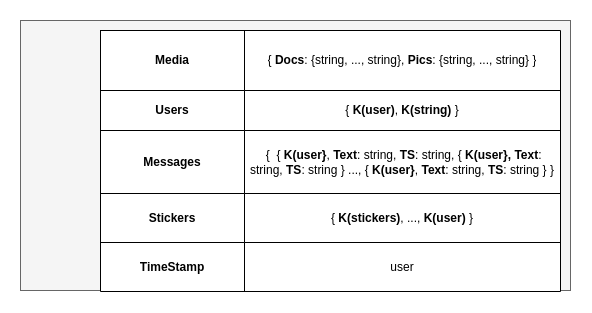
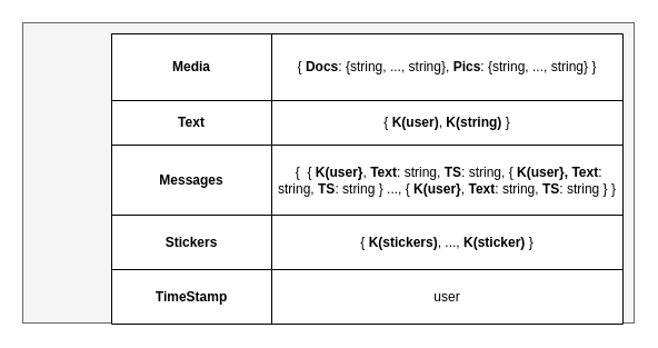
  <mxCell id="0" />
  <mxCell id="1" parent="0" />
  <mxCell id="2" value="" style="rounded=0;whiteSpace=wrap;html=1;fillColor=#f5f5f5;fontColor=#333333;strokeColor=#666666;" parent="1" vertex="1"><mxGeometry x="20" y="20" width="550" height="270" as="geometry" /></mxCell>
  <mxCell id="3" value="" style="shape=table;startSize=0;container=1;collapsible=0;childLayout=tableLayout;" parent="1" vertex="1"><mxGeometry x="100" y="30" width="460" height="261" as="geometry" /></mxCell>
  <mxCell id="4" value="" style="shape=tableRow;horizontal=0;startSize=0;swimlaneHead=0;swimlaneBody=0;strokeColor=inherit;top=0;left=0;bottom=0;right=0;collapsible=0;dropTarget=0;fillColor=none;points=[[0,0.5],[1,0.5]];portConstraint=eastwest;" parent="3" vertex="1"><mxGeometry width="460" height="60" as="geometry" /></mxCell>
  <mxCell id="5" value="&lt;b&gt;Media&lt;/b&gt;" style="shape=partialRectangle;html=1;whiteSpace=wrap;connectable=0;strokeColor=inherit;overflow=hidden;fillColor=none;top=0;left=0;bottom=0;right=0;pointerEvents=1;" parent="4" vertex="1"><mxGeometry width="144" height="60" as="geometry"><mxRectangle width="144" height="60" as="alternateBounds" /></mxGeometry></mxCell>
  <mxCell id="6" value="{ &lt;b&gt;Docs&lt;/b&gt;: {string, ..., string}, &lt;b&gt;Pics&lt;/b&gt;: {string, ..., string} }" style="shape=partialRectangle;html=1;whiteSpace=wrap;connectable=0;strokeColor=inherit;overflow=hidden;fillColor=none;top=0;left=0;bottom=0;right=0;pointerEvents=1;" parent="4" vertex="1"><mxGeometry x="144" width="316" height="60" as="geometry"><mxRectangle width="316" height="60" as="alternateBounds" /></mxGeometry></mxCell>
  <mxCell id="7" value="" style="shape=tableRow;horizontal=0;startSize=0;swimlaneHead=0;swimlaneBody=0;strokeColor=inherit;top=0;left=0;bottom=0;right=0;collapsible=0;dropTarget=0;fillColor=none;points=[[0,0.5],[1,0.5]];portConstraint=eastwest;" parent="3" vertex="1"><mxGeometry y="60" width="460" height="40" as="geometry" /></mxCell>
- <mxCell id="8" value="&lt;b&gt;Users&lt;/b&gt;" style="shape=partialRectangle;html=1;whiteSpace=wrap;connectable=0;strokeColor=inherit;overflow=hidden;fillColor=none;top=0;left=0;bottom=0;right=0;pointerEvents=1;" parent="7" vertex="1"><mxGeometry width="144" height="40" as="geometry"><mxRectangle width="144" height="40" as="alternateBounds" /></mxGeometry></mxCell>
+ <mxCell id="8" value="&lt;b&gt;Text&lt;/b&gt;" style="shape=partialRectangle;html=1;whiteSpace=wrap;connectable=0;strokeColor=inherit;overflow=hidden;fillColor=none;top=0;left=0;bottom=0;right=0;pointerEvents=1;" parent="7" vertex="1"><mxGeometry width="144" height="40" as="geometry"><mxRectangle width="144" height="40" as="alternateBounds" /></mxGeometry></mxCell>
  <mxCell id="9" value="{ &lt;b&gt;K(user)&lt;/b&gt;, &lt;b&gt;K(string)&lt;/b&gt; }" style="shape=partialRectangle;html=1;whiteSpace=wrap;connectable=0;strokeColor=inherit;overflow=hidden;fillColor=none;top=0;left=0;bottom=0;right=0;pointerEvents=1;" parent="7" vertex="1"><mxGeometry x="144" width="316" height="40" as="geometry"><mxRectangle width="316" height="40" as="alternateBounds" /></mxGeometry></mxCell>
  <mxCell id="10" value="" style="shape=tableRow;horizontal=0;startSize=0;swimlaneHead=0;swimlaneBody=0;strokeColor=inherit;top=0;left=0;bottom=0;right=0;collapsible=0;dropTarget=0;fillColor=none;points=[[0,0.5],[1,0.5]];portConstraint=eastwest;" parent="3" vertex="1"><mxGeometry y="100" width="460" height="63" as="geometry" /></mxCell>
  <mxCell id="11" value="&lt;b&gt;Messages&lt;/b&gt;" style="shape=partialRectangle;html=1;whiteSpace=wrap;connectable=0;strokeColor=inherit;overflow=hidden;fillColor=none;top=0;left=0;bottom=0;right=0;pointerEvents=1;" parent="10" vertex="1"><mxGeometry width="144" height="63" as="geometry"><mxRectangle width="144" height="63" as="alternateBounds" /></mxGeometry></mxCell>
  <mxCell id="12" value="&amp;nbsp;{&amp;nbsp; { &lt;b&gt;K(user}&lt;/b&gt;, &lt;b&gt;Text&lt;/b&gt;: string, &lt;b&gt;TS&lt;/b&gt;: string, { &lt;b&gt;K(user},&lt;/b&gt; &lt;b&gt;Text&lt;/b&gt;: string, &lt;b&gt;TS&lt;/b&gt;: string  } ..., {&amp;nbsp;&lt;b&gt;K(user}&lt;/b&gt;, &lt;b&gt;Text&lt;/b&gt;: string, &lt;b&gt;TS&lt;/b&gt;: string } }" style="shape=partialRectangle;html=1;whiteSpace=wrap;connectable=0;strokeColor=inherit;overflow=hidden;fillColor=none;top=0;left=0;bottom=0;right=0;pointerEvents=1;" parent="10" vertex="1"><mxGeometry x="144" width="316" height="63" as="geometry"><mxRectangle width="316" height="63" as="alternateBounds" /></mxGeometry></mxCell>
  <mxCell id="13" value="" style="shape=tableRow;horizontal=0;startSize=0;swimlaneHead=0;swimlaneBody=0;strokeColor=inherit;top=0;left=0;bottom=0;right=0;collapsible=0;dropTarget=0;fillColor=none;points=[[0,0.5],[1,0.5]];portConstraint=eastwest;" parent="3" vertex="1"><mxGeometry y="163" width="460" height="49" as="geometry" /></mxCell>
  <mxCell id="14" value="&lt;b&gt;Stickers&lt;/b&gt;" style="shape=partialRectangle;html=1;whiteSpace=wrap;connectable=0;strokeColor=inherit;overflow=hidden;fillColor=none;top=0;left=0;bottom=0;right=0;pointerEvents=1;" parent="13" vertex="1"><mxGeometry width="144" height="49" as="geometry"><mxRectangle width="144" height="49" as="alternateBounds" /></mxGeometry></mxCell>
- <mxCell id="15" value="{ &lt;b&gt;K(stickers)&lt;/b&gt;, ..., &lt;b&gt;K(user)&lt;/b&gt; }" style="shape=partialRectangle;html=1;whiteSpace=wrap;connectable=0;strokeColor=inherit;overflow=hidden;fillColor=none;top=0;left=0;bottom=0;right=0;pointerEvents=1;" parent="13" vertex="1"><mxGeometry x="144" width="316" height="49" as="geometry"><mxRectangle width="316" height="49" as="alternateBounds" /></mxGeometry></mxCell>
+ <mxCell id="15" value="{ &lt;b&gt;K(stickers)&lt;/b&gt;, ..., &lt;b&gt;K(sticker)&lt;/b&gt; }" style="shape=partialRectangle;html=1;whiteSpace=wrap;connectable=0;strokeColor=inherit;overflow=hidden;fillColor=none;top=0;left=0;bottom=0;right=0;pointerEvents=1;" parent="13" vertex="1"><mxGeometry x="144" width="316" height="49" as="geometry"><mxRectangle width="316" height="49" as="alternateBounds" /></mxGeometry></mxCell>
  <mxCell id="16" value="" style="shape=tableRow;horizontal=0;startSize=0;swimlaneHead=0;swimlaneBody=0;strokeColor=inherit;top=0;left=0;bottom=0;right=0;collapsible=0;dropTarget=0;fillColor=none;points=[[0,0.5],[1,0.5]];portConstraint=eastwest;" vertex="1" parent="3"><mxGeometry y="212" width="460" height="49" as="geometry" /></mxCell>
  <mxCell id="17" value="&lt;b&gt;TimeStamp&lt;/b&gt;" style="shape=partialRectangle;html=1;whiteSpace=wrap;connectable=0;strokeColor=inherit;overflow=hidden;fillColor=none;top=0;left=0;bottom=0;right=0;pointerEvents=1;" vertex="1" parent="16"><mxGeometry width="144" height="49" as="geometry"><mxRectangle width="144" height="49" as="alternateBounds" /></mxGeometry></mxCell>
  <mxCell id="18" value="user" style="shape=partialRectangle;html=1;whiteSpace=wrap;connectable=0;strokeColor=inherit;overflow=hidden;fillColor=none;top=0;left=0;bottom=0;right=0;pointerEvents=1;" vertex="1" parent="16"><mxGeometry x="144" width="316" height="49" as="geometry"><mxRectangle width="316" height="49" as="alternateBounds" /></mxGeometry></mxCell>
